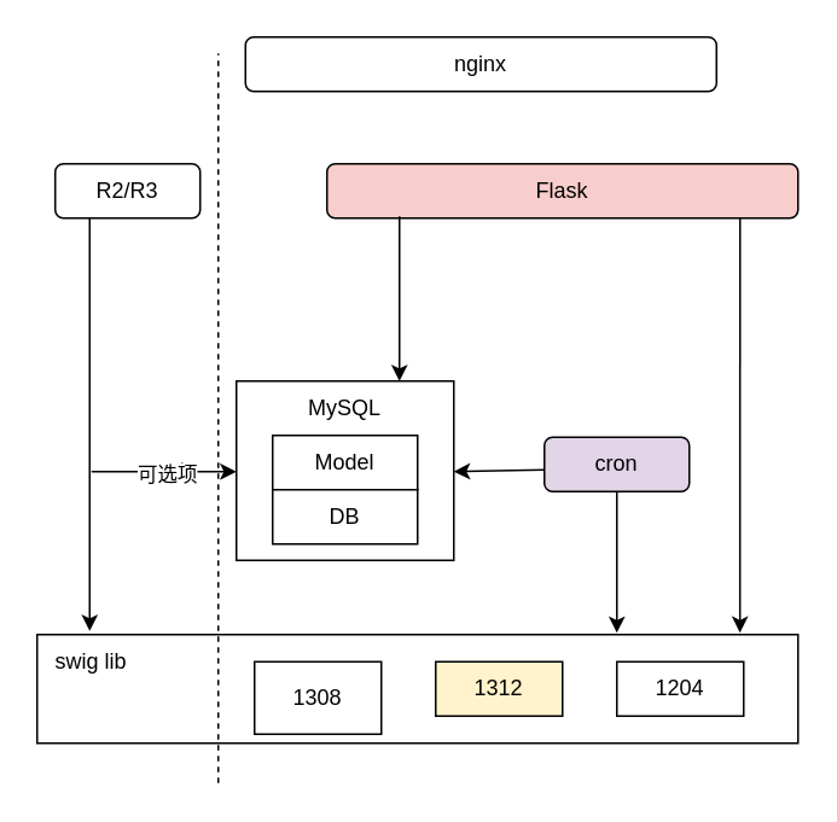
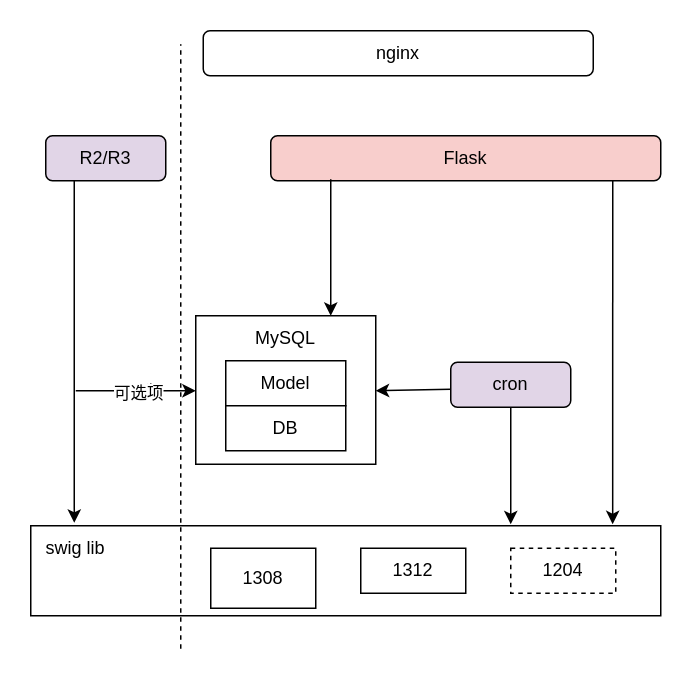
  <mxCell id="0" />
  <mxCell id="1" parent="0" />
  <mxCell id="2" value="" style="rounded=0;whiteSpace=wrap;html=1;" vertex="1" parent="1"><mxGeometry x="130" y="210" width="120" height="99" as="geometry" /></mxCell>
  <mxCell id="3" value="" style="rounded=0;whiteSpace=wrap;html=1;" vertex="1" parent="1"><mxGeometry x="20" y="350" width="420" height="60" as="geometry" /></mxCell>
  <mxCell id="4" value="swig lib" style="text;html=1;align=center;verticalAlign=middle;whiteSpace=wrap;rounded=0;" vertex="1" parent="1"><mxGeometry x="20" y="350" width="60" height="30" as="geometry" /></mxCell>
- <mxCell id="5" value="R2/R3" style="rounded=1;whiteSpace=wrap;html=1;" vertex="1" parent="1"><mxGeometry x="30" y="90" width="80" height="30" as="geometry" /></mxCell>
+ <mxCell id="5" value="R2/R3" style="rounded=1;whiteSpace=wrap;html=1;fillColor=#e1d5e7;" vertex="1" parent="1"><mxGeometry x="30" y="90" width="80" height="30" as="geometry" /></mxCell>
  <mxCell id="6" value="" style="endArrow=classic;html=1;rounded=0;entryX=0.367;entryY=-0.067;entryDx=0;entryDy=0;entryPerimeter=0;" edge="1" parent="1"><mxGeometry width="50" height="50" relative="1" as="geometry"><mxPoint x="49" y="120" as="sourcePoint" /><mxPoint x="49.02" y="347.99" as="targetPoint" /></mxGeometry></mxCell>
  <mxCell id="7" value="" style="endArrow=classic;html=1;rounded=0;" edge="1" parent="1"><mxGeometry relative="1" as="geometry"><mxPoint x="50" y="260" as="sourcePoint" /><mxPoint x="130" y="260" as="targetPoint" /></mxGeometry></mxCell>
  <mxCell id="8" value="Label" style="edgeLabel;resizable=0;html=1;;align=center;verticalAlign=middle;" connectable="0" vertex="1" parent="7"><mxGeometry relative="1" as="geometry" /></mxCell>
  <mxCell id="9" value="可选" style="edgeLabel;html=1;align=center;verticalAlign=middle;resizable=0;points=[];" vertex="1" connectable="0" parent="7"><mxGeometry x="0.04" relative="1" as="geometry"><mxPoint as="offset" /></mxGeometry></mxCell>
  <mxCell id="10" value="可选项" style="edgeLabel;html=1;align=center;verticalAlign=middle;resizable=0;points=[];" vertex="1" connectable="0" parent="7"><mxGeometry x="0.025" y="-1" relative="1" as="geometry"><mxPoint as="offset" /></mxGeometry></mxCell>
  <mxCell id="11" value="Model" style="rounded=0;whiteSpace=wrap;html=1;" vertex="1" parent="1"><mxGeometry x="150" y="240" width="80" height="30" as="geometry" /></mxCell>
  <mxCell id="12" value="DB" style="rounded=0;whiteSpace=wrap;html=1;" vertex="1" parent="1"><mxGeometry x="150" y="270" width="80" height="30" as="geometry" /></mxCell>
  <mxCell id="13" value="MySQL" style="text;html=1;align=center;verticalAlign=middle;whiteSpace=wrap;rounded=0;" vertex="1" parent="1"><mxGeometry x="160" y="210" width="60" height="30" as="geometry" /></mxCell>
  <mxCell id="14" value="Flask" style="rounded=1;whiteSpace=wrap;html=1;fillColor=#f8cecc;" vertex="1" parent="1"><mxGeometry x="180" y="90" width="260" height="30" as="geometry" /></mxCell>
  <mxCell id="15" value="" style="endArrow=classic;html=1;rounded=0;entryX=1;entryY=0;entryDx=0;entryDy=0;" edge="1" parent="1" target="13"><mxGeometry width="50" height="50" relative="1" as="geometry"><mxPoint x="220" y="119" as="sourcePoint" /><mxPoint x="270" y="130" as="targetPoint" /></mxGeometry></mxCell>
  <mxCell id="16" value="" style="endArrow=classic;html=1;rounded=0;exitX=0.7;exitY=1;exitDx=0;exitDy=0;exitPerimeter=0;entryX=0.857;entryY=-0.017;entryDx=0;entryDy=0;entryPerimeter=0;" edge="1" parent="1"><mxGeometry width="50" height="50" relative="1" as="geometry"><mxPoint x="408" y="120" as="sourcePoint" /><mxPoint x="407.95" y="348.98" as="targetPoint" /></mxGeometry></mxCell>
  <mxCell id="17" value="nginx" style="rounded=1;whiteSpace=wrap;html=1;" vertex="1" parent="1"><mxGeometry x="135" y="20" width="260" height="30" as="geometry" /></mxCell>
  <mxCell id="18" value="cron" style="rounded=1;whiteSpace=wrap;html=1;fillColor=#e1d5e7;" vertex="1" parent="1"><mxGeometry x="300" y="241" width="80" height="30" as="geometry" /></mxCell>
  <mxCell id="19" value="" style="endArrow=classic;html=1;rounded=0;exitX=0.5;exitY=1;exitDx=0;exitDy=0;" edge="1" parent="1" source="18"><mxGeometry width="50" height="50" relative="1" as="geometry"><mxPoint x="270" y="219" as="sourcePoint" /><mxPoint x="340" y="349" as="targetPoint" /></mxGeometry></mxCell>
  <mxCell id="20" value="" style="endArrow=classic;html=1;rounded=0;entryX=1;entryY=0.5;entryDx=0;entryDy=0;" edge="1" parent="1"><mxGeometry width="50" height="50" relative="1" as="geometry"><mxPoint x="300" y="259" as="sourcePoint" /><mxPoint x="250" y="260" as="targetPoint" /></mxGeometry></mxCell>
  <mxCell id="21" value="1308" style="rounded=0;whiteSpace=wrap;html=1;" vertex="1" parent="1"><mxGeometry x="140" y="365" width="70" height="40" as="geometry" /></mxCell>
- <mxCell id="22" value="1312" style="rounded=0;whiteSpace=wrap;html=1;fillColor=#fff2cc;" vertex="1" parent="1"><mxGeometry x="240" y="365" width="70" height="30" as="geometry" /></mxCell>
- <mxCell id="23" value="1204" style="rounded=0;whiteSpace=wrap;html=1;" vertex="1" parent="1"><mxGeometry x="340" y="365" width="70" height="30" as="geometry" /></mxCell>
+ <mxCell id="22" value="1312" style="rounded=0;whiteSpace=wrap;html=1;" vertex="1" parent="1"><mxGeometry x="240" y="365" width="70" height="30" as="geometry" /></mxCell>
+ <mxCell id="23" value="1204" style="rounded=0;whiteSpace=wrap;html=1;dashed=1;" vertex="1" parent="1"><mxGeometry x="340" y="365" width="70" height="30" as="geometry" /></mxCell>
  <mxCell id="24" value="" style="endArrow=none;dashed=1;html=1;rounded=0;" edge="1" parent="1"><mxGeometry width="50" height="50" relative="1" as="geometry"><mxPoint x="120" y="432" as="sourcePoint" /><mxPoint x="120" y="29" as="targetPoint" /></mxGeometry></mxCell>
